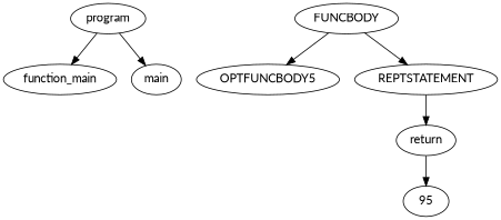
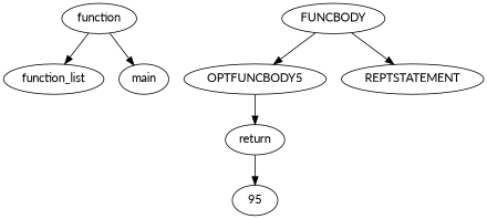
  digraph {
    fontname=Lato
    node [fontname=Lato]
    edge [fontname=Lato]
-   n1 [label=program]
-   n2 [label=function_main]
+   n1 [label=function]
+   n2 [label=function_list]
    n3 [label=main]
    n4 [label=FUNCBODY]
    n5 [label=OPTFUNCBODY5]
    n6 [label=REPTSTATEMENT]
    n7 [label=return]
    n8 [label=95]
    n1 -> n2
    n1 -> n3
    n4 -> n5
    n4 -> n6
-   n6 -> n7
+   n5 -> n7
    n7 -> n8
  }
